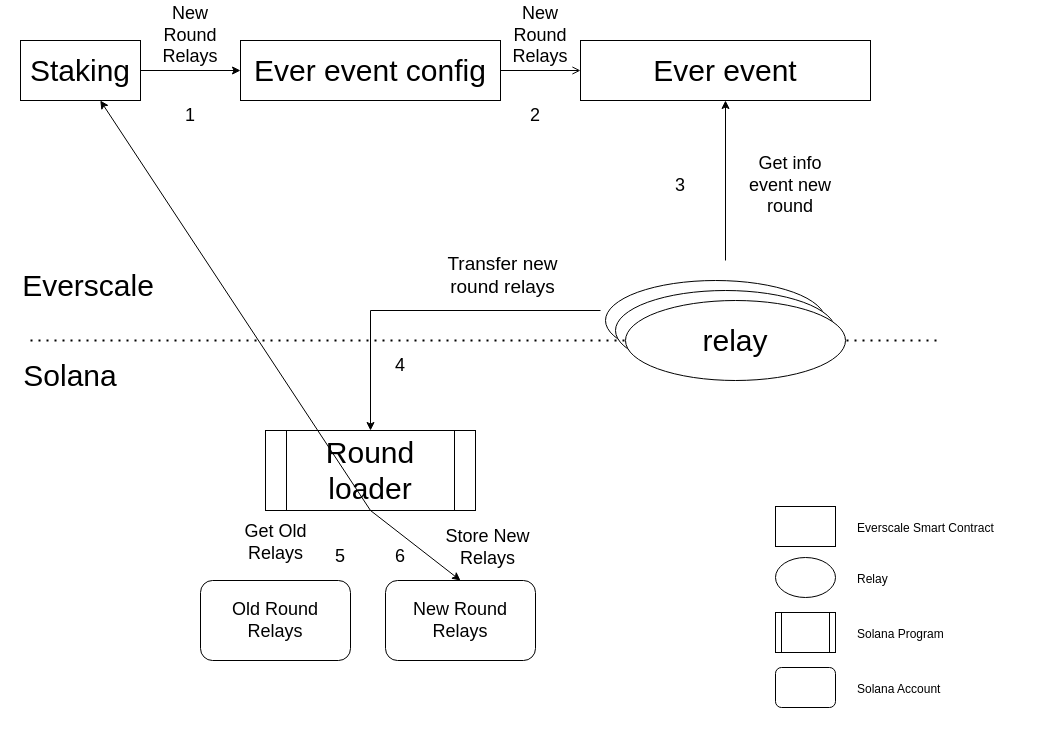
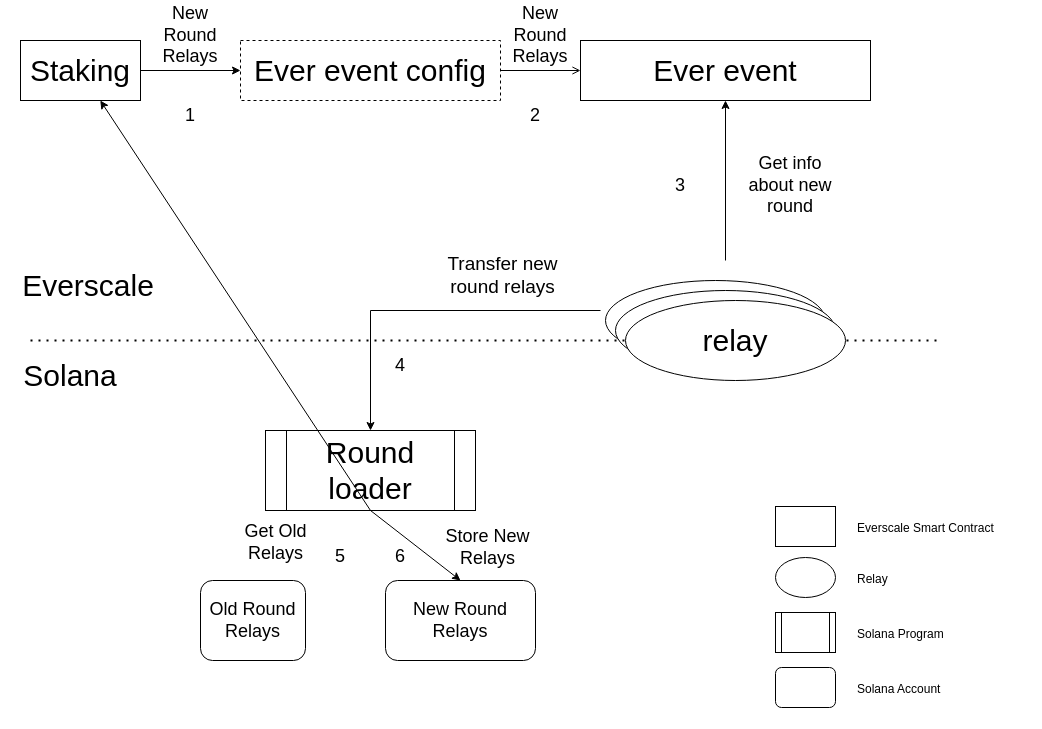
  <mxCell id="0" />
  <mxCell id="1" parent="0" />
  <mxCell id="2" value="&lt;font style=&quot;font-size: 30px&quot;&gt;Round loader&lt;/font&gt;" style="shape=process;whiteSpace=wrap;html=1;backgroundOutline=1;" parent="1" vertex="1"><mxGeometry x="265" y="430" width="210" height="80" as="geometry" /></mxCell>
  <mxCell id="3" style="edgeStyle=orthogonalEdgeStyle;rounded=0;orthogonalLoop=1;jettySize=auto;html=1;entryX=0;entryY=0.5;entryDx=0;entryDy=0;fontSize=30;" parent="1" source="4" target="7" edge="1"><mxGeometry relative="1" as="geometry" /></mxCell>
  <mxCell id="4" value="Staking" style="rounded=0;whiteSpace=wrap;html=1;fontSize=30;" parent="1" vertex="1"><mxGeometry x="20" y="40" width="120" height="60" as="geometry" /></mxCell>
  <mxCell id="5" value="Ever event" style="rounded=0;whiteSpace=wrap;html=1;fontSize=30;" parent="1" vertex="1"><mxGeometry x="580" y="40" width="290" height="60" as="geometry" /></mxCell>
  <mxCell id="6" style="edgeStyle=orthogonalEdgeStyle;rounded=0;orthogonalLoop=1;jettySize=auto;html=1;entryX=0;entryY=0.5;entryDx=0;entryDy=0;fontSize=30;endArrow=open;" parent="1" source="7" target="5" edge="1"><mxGeometry relative="1" as="geometry" /></mxCell>
- <mxCell id="7" value="Ever event config" style="rounded=0;whiteSpace=wrap;html=1;fontSize=30;" parent="1" vertex="1"><mxGeometry x="240" y="40" width="260" height="60" as="geometry" /></mxCell>
+ <mxCell id="7" value="Ever event config" style="rounded=0;whiteSpace=wrap;html=1;fontSize=30;dashed=1;" parent="1" vertex="1"><mxGeometry x="240" y="40" width="260" height="60" as="geometry" /></mxCell>
  <mxCell id="8" value="relay" style="ellipse;whiteSpace=wrap;html=1;fontSize=30;" parent="1" vertex="1"><mxGeometry x="605" y="280" width="220" height="80" as="geometry" /></mxCell>
  <mxCell id="9" value="relay" style="ellipse;whiteSpace=wrap;html=1;fontSize=30;" parent="1" vertex="1"><mxGeometry x="615" y="290" width="220" height="80" as="geometry" /></mxCell>
  <mxCell id="10" style="edgeStyle=orthogonalEdgeStyle;rounded=0;orthogonalLoop=1;jettySize=auto;html=1;fontSize=30;" parent="1" target="2" edge="1"><mxGeometry relative="1" as="geometry"><mxPoint x="600" y="310" as="sourcePoint" /><Array as="points"><mxPoint x="600" y="310" /><mxPoint x="370" y="310" /></Array></mxGeometry></mxCell>
  <mxCell id="11" value="" style="endArrow=none;dashed=1;html=1;dashPattern=1 3;strokeWidth=2;rounded=0;fontSize=30;" parent="1" edge="1"><mxGeometry width="50" height="50" relative="1" as="geometry"><mxPoint x="30" y="340" as="sourcePoint" /><mxPoint x="940" y="340" as="targetPoint" /></mxGeometry></mxCell>
  <mxCell id="12" value="Everscale" style="text;html=1;strokeColor=none;fillColor=none;align=center;verticalAlign=middle;whiteSpace=wrap;rounded=0;fontSize=30;" parent="1" vertex="1"><mxGeometry x="58" y="270" width="60" height="30" as="geometry" /></mxCell>
  <mxCell id="13" value="Solana" style="text;html=1;strokeColor=none;fillColor=none;align=center;verticalAlign=middle;whiteSpace=wrap;rounded=0;fontSize=30;" parent="1" vertex="1"><mxGeometry x="40" y="360" width="60" height="30" as="geometry" /></mxCell>
  <mxCell id="14" value="&lt;font style=&quot;font-size: 18px&quot;&gt;New Round Relays&lt;/font&gt;" style="text;html=1;strokeColor=none;fillColor=none;align=center;verticalAlign=middle;whiteSpace=wrap;rounded=0;" parent="1" vertex="1"><mxGeometry x="160" y="20" width="60" height="30" as="geometry" /></mxCell>
  <mxCell id="15" value="" style="endArrow=classic;html=1;rounded=0;entryX=0.5;entryY=1;entryDx=0;entryDy=0;" parent="1" target="5" edge="1"><mxGeometry width="50" height="50" relative="1" as="geometry"><mxPoint x="725" y="260" as="sourcePoint" /><mxPoint x="725" y="190" as="targetPoint" /></mxGeometry></mxCell>
  <mxCell id="16" value="&lt;font style=&quot;font-size: 18px&quot;&gt;New Round Relays&lt;/font&gt;" style="text;html=1;strokeColor=none;fillColor=none;align=center;verticalAlign=middle;whiteSpace=wrap;rounded=0;" parent="1" vertex="1"><mxGeometry x="510" y="20" width="60" height="30" as="geometry" /></mxCell>
  <mxCell id="17" value="&lt;span style=&quot;font-size: 19px&quot;&gt;Transfer new round relays&lt;/span&gt;" style="text;html=1;strokeColor=none;fillColor=none;align=center;verticalAlign=middle;whiteSpace=wrap;rounded=0;" parent="1" vertex="1"><mxGeometry x="430" y="260" width="145" height="30" as="geometry" /></mxCell>
  <mxCell id="18" value="New Round Relays" style="rounded=1;whiteSpace=wrap;html=1;fontSize=18;strokeWidth=1;" parent="1" vertex="1"><mxGeometry x="385" y="580" width="150" height="80" as="geometry" /></mxCell>
  <mxCell id="19" value="" style="endArrow=classic;html=1;rounded=0;fontSize=18;exitX=0.5;exitY=1;exitDx=0;exitDy=0;entryX=0.5;entryY=0;entryDx=0;entryDy=0;" parent="1" source="2" target="18" edge="1"><mxGeometry width="50" height="50" relative="1" as="geometry"><mxPoint x="360" y="570" as="sourcePoint" /><mxPoint x="410" y="520" as="targetPoint" /></mxGeometry></mxCell>
  <mxCell id="20" value="&lt;font style=&quot;font-size: 18px&quot;&gt;Store New Relays&lt;/font&gt;" style="text;html=1;strokeColor=none;fillColor=none;align=center;verticalAlign=middle;whiteSpace=wrap;rounded=0;" parent="1" vertex="1"><mxGeometry x="440" y="532" width="95" height="30" as="geometry" /></mxCell>
  <mxCell id="21" value="" style="rounded=0;whiteSpace=wrap;html=1;fontSize=18;strokeWidth=1;" parent="1" vertex="1"><mxGeometry x="775" y="506" width="60" height="40" as="geometry" /></mxCell>
  <mxCell id="22" value="" style="rounded=1;whiteSpace=wrap;html=1;fontSize=18;strokeWidth=1;" parent="1" vertex="1"><mxGeometry x="775" y="667" width="60" height="40" as="geometry" /></mxCell>
  <mxCell id="23" value="" style="ellipse;whiteSpace=wrap;html=1;fontSize=18;strokeWidth=1;" parent="1" vertex="1"><mxGeometry x="775" y="557" width="60" height="40" as="geometry" /></mxCell>
  <mxCell id="24" value="" style="shape=process;whiteSpace=wrap;html=1;backgroundOutline=1;fontSize=18;strokeWidth=1;" parent="1" vertex="1"><mxGeometry x="775" y="612" width="60" height="40" as="geometry" /></mxCell>
  <mxCell id="25" value="&lt;font style=&quot;font-size: 12px&quot;&gt;Everscale Smart Contract&lt;/font&gt;" style="text;html=1;strokeColor=none;fillColor=none;align=left;verticalAlign=middle;whiteSpace=wrap;rounded=0;fontSize=18;" parent="1" vertex="1"><mxGeometry x="855" y="511" width="165" height="30" as="geometry" /></mxCell>
  <mxCell id="26" value="&lt;font style=&quot;font-size: 12px&quot;&gt;Relay&lt;/font&gt;" style="text;html=1;strokeColor=none;fillColor=none;align=left;verticalAlign=middle;whiteSpace=wrap;rounded=0;fontSize=18;" parent="1" vertex="1"><mxGeometry x="855" y="562" width="165" height="30" as="geometry" /></mxCell>
  <mxCell id="27" value="&lt;font style=&quot;font-size: 12px&quot;&gt;Solana Program&lt;/font&gt;" style="text;html=1;strokeColor=none;fillColor=none;align=left;verticalAlign=middle;whiteSpace=wrap;rounded=0;fontSize=18;" parent="1" vertex="1"><mxGeometry x="855" y="617" width="165" height="30" as="geometry" /></mxCell>
  <mxCell id="28" value="&lt;font style=&quot;font-size: 12px&quot;&gt;Solana Account&lt;/font&gt;" style="text;html=1;strokeColor=none;fillColor=none;align=left;verticalAlign=middle;whiteSpace=wrap;rounded=0;fontSize=18;" parent="1" vertex="1"><mxGeometry x="855" y="672" width="165" height="30" as="geometry" /></mxCell>
  <mxCell id="29" value="relay" style="ellipse;whiteSpace=wrap;html=1;fontSize=30;" parent="1" vertex="1"><mxGeometry x="625" y="300" width="220" height="80" as="geometry" /></mxCell>
  <mxCell id="30" value="&lt;font style=&quot;font-size: 18px&quot;&gt;1&lt;/font&gt;" style="text;html=1;strokeColor=none;fillColor=none;align=center;verticalAlign=middle;whiteSpace=wrap;rounded=0;" parent="1" vertex="1"><mxGeometry x="160" y="100" width="60" height="30" as="geometry" /></mxCell>
  <mxCell id="31" value="&lt;font style=&quot;font-size: 18px&quot;&gt;2&lt;/font&gt;" style="text;html=1;strokeColor=none;fillColor=none;align=center;verticalAlign=middle;whiteSpace=wrap;rounded=0;" parent="1" vertex="1"><mxGeometry x="505" y="100" width="60" height="30" as="geometry" /></mxCell>
  <mxCell id="32" value="&lt;font style=&quot;font-size: 18px&quot;&gt;3&lt;/font&gt;" style="text;html=1;strokeColor=none;fillColor=none;align=center;verticalAlign=middle;whiteSpace=wrap;rounded=0;" parent="1" vertex="1"><mxGeometry x="650" y="170" width="60" height="30" as="geometry" /></mxCell>
  <mxCell id="33" value="&lt;font style=&quot;font-size: 18px&quot;&gt;4&lt;/font&gt;" style="text;html=1;strokeColor=none;fillColor=none;align=center;verticalAlign=middle;whiteSpace=wrap;rounded=0;" parent="1" vertex="1"><mxGeometry x="370" y="350" width="60" height="30" as="geometry" /></mxCell>
  <mxCell id="34" value="&lt;font style=&quot;font-size: 18px&quot;&gt;6&lt;/font&gt;" style="text;html=1;strokeColor=none;fillColor=none;align=center;verticalAlign=middle;whiteSpace=wrap;rounded=0;" parent="1" vertex="1"><mxGeometry x="370" y="541" width="60" height="30" as="geometry" /></mxCell>
- <mxCell id="35" value="Old Round &lt;br&gt;Relays" style="rounded=1;whiteSpace=wrap;html=1;fontSize=18;strokeWidth=1;" parent="1" vertex="1"><mxGeometry x="200" y="580" width="150" height="80" as="geometry" /></mxCell>
+ <mxCell id="35" value="Old Round &lt;br&gt;Relays" style="rounded=1;whiteSpace=wrap;html=1;fontSize=18;strokeWidth=1;" parent="1" vertex="1"><mxGeometry x="200" y="580" width="105" height="80" as="geometry" /></mxCell>
  <mxCell id="36" value="&lt;font style=&quot;font-size: 18px&quot;&gt;Get Old Relays&lt;/font&gt;" style="text;html=1;strokeColor=none;fillColor=none;align=center;verticalAlign=middle;whiteSpace=wrap;rounded=0;" parent="1" vertex="1"><mxGeometry x="227.5" y="527" width="95" height="30" as="geometry" /></mxCell>
  <mxCell id="37" value="&lt;font style=&quot;font-size: 18px&quot;&gt;5&lt;/font&gt;" style="text;html=1;strokeColor=none;fillColor=none;align=center;verticalAlign=middle;whiteSpace=wrap;rounded=0;" parent="1" vertex="1"><mxGeometry x="310" y="541" width="60" height="30" as="geometry" /></mxCell>
  <mxCell id="38" value="" style="endArrow=classic;html=1;rounded=0;fontSize=18;exitX=0.5;exitY=1;exitDx=0;exitDy=0;" parent="1" source="2" target="4" edge="1"><mxGeometry width="50" height="50" relative="1" as="geometry"><mxPoint x="360" y="520" as="sourcePoint" /><mxPoint x="470" y="590" as="targetPoint" /></mxGeometry></mxCell>
- <mxCell id="39" value="&lt;span style=&quot;font-size: 18px&quot;&gt;Get info event new round&lt;br&gt;&lt;/span&gt;" style="text;html=1;strokeColor=none;fillColor=none;align=center;verticalAlign=middle;whiteSpace=wrap;rounded=0;" parent="1" vertex="1"><mxGeometry x="745" y="170" width="90" height="30" as="geometry" /></mxCell>
+ <mxCell id="39" value="&lt;span style=&quot;font-size: 18px&quot;&gt;Get info about new round&lt;br&gt;&lt;/span&gt;" style="text;html=1;strokeColor=none;fillColor=none;align=center;verticalAlign=middle;whiteSpace=wrap;rounded=0;" parent="1" vertex="1"><mxGeometry x="745" y="170" width="90" height="30" as="geometry" /></mxCell>
